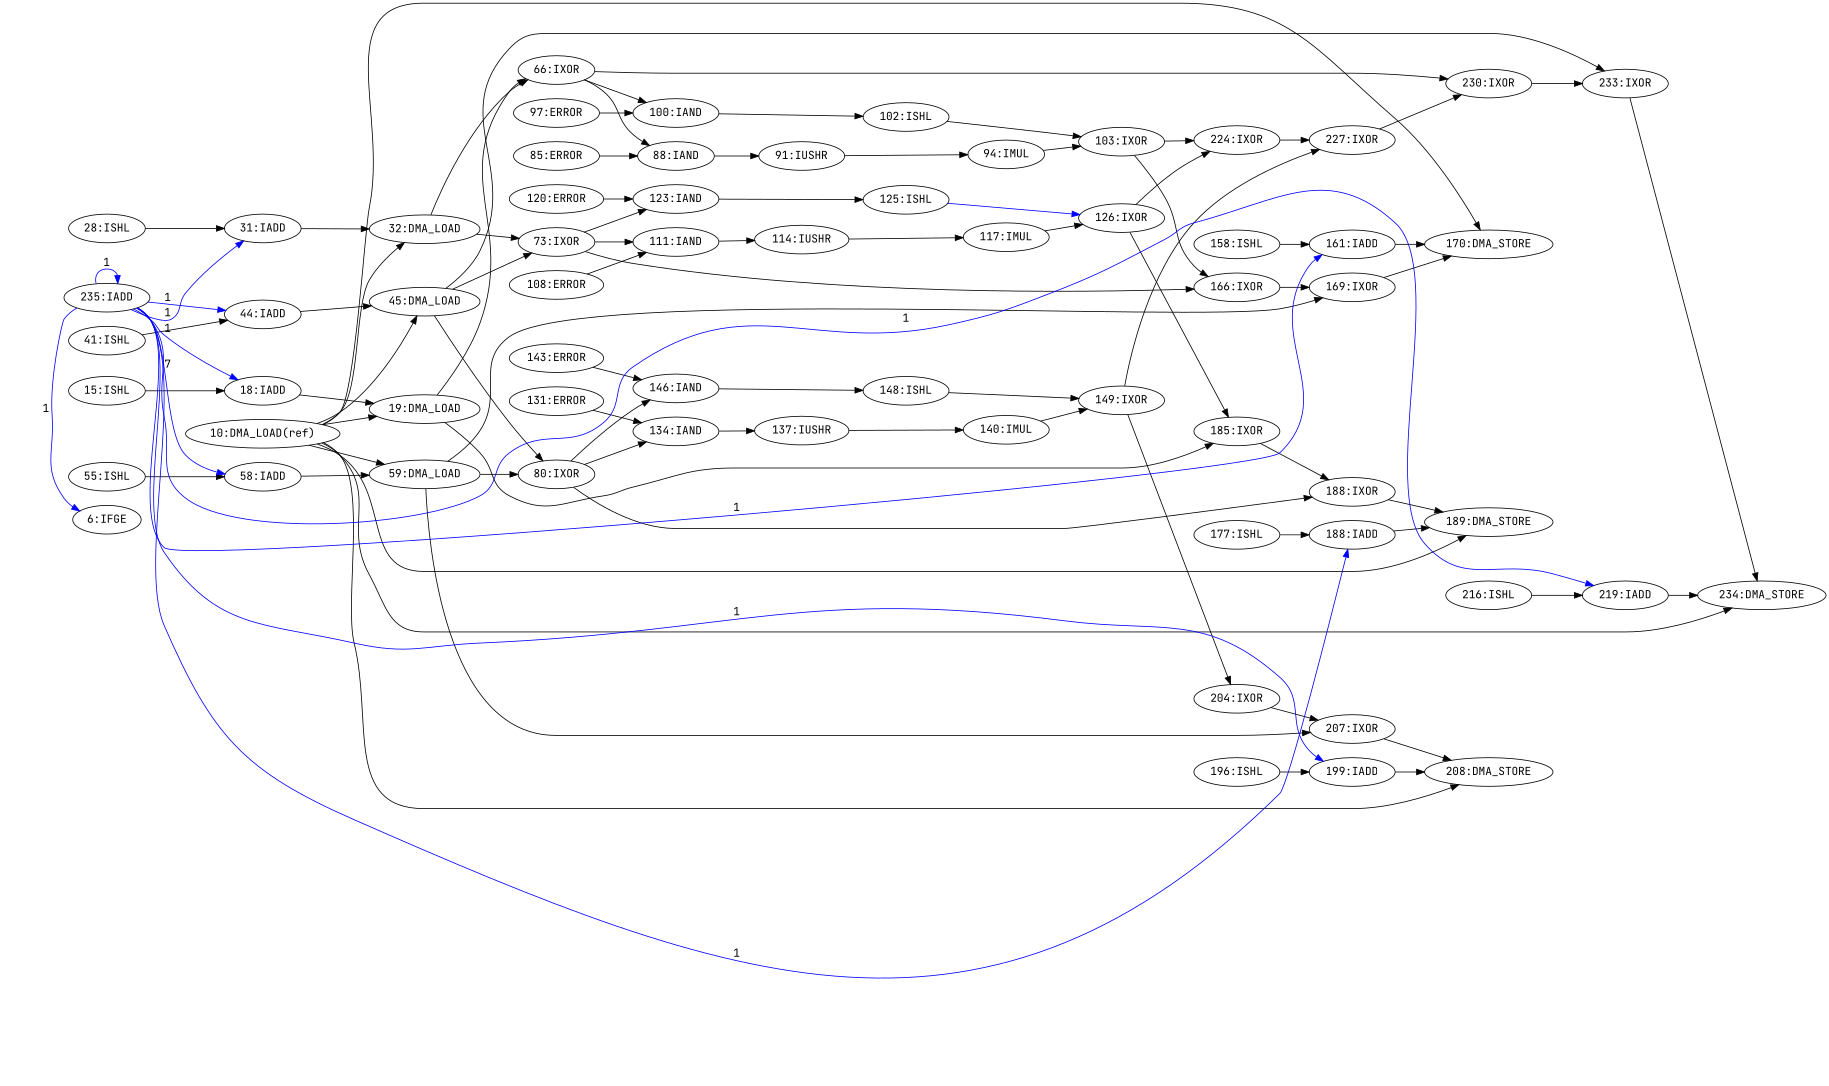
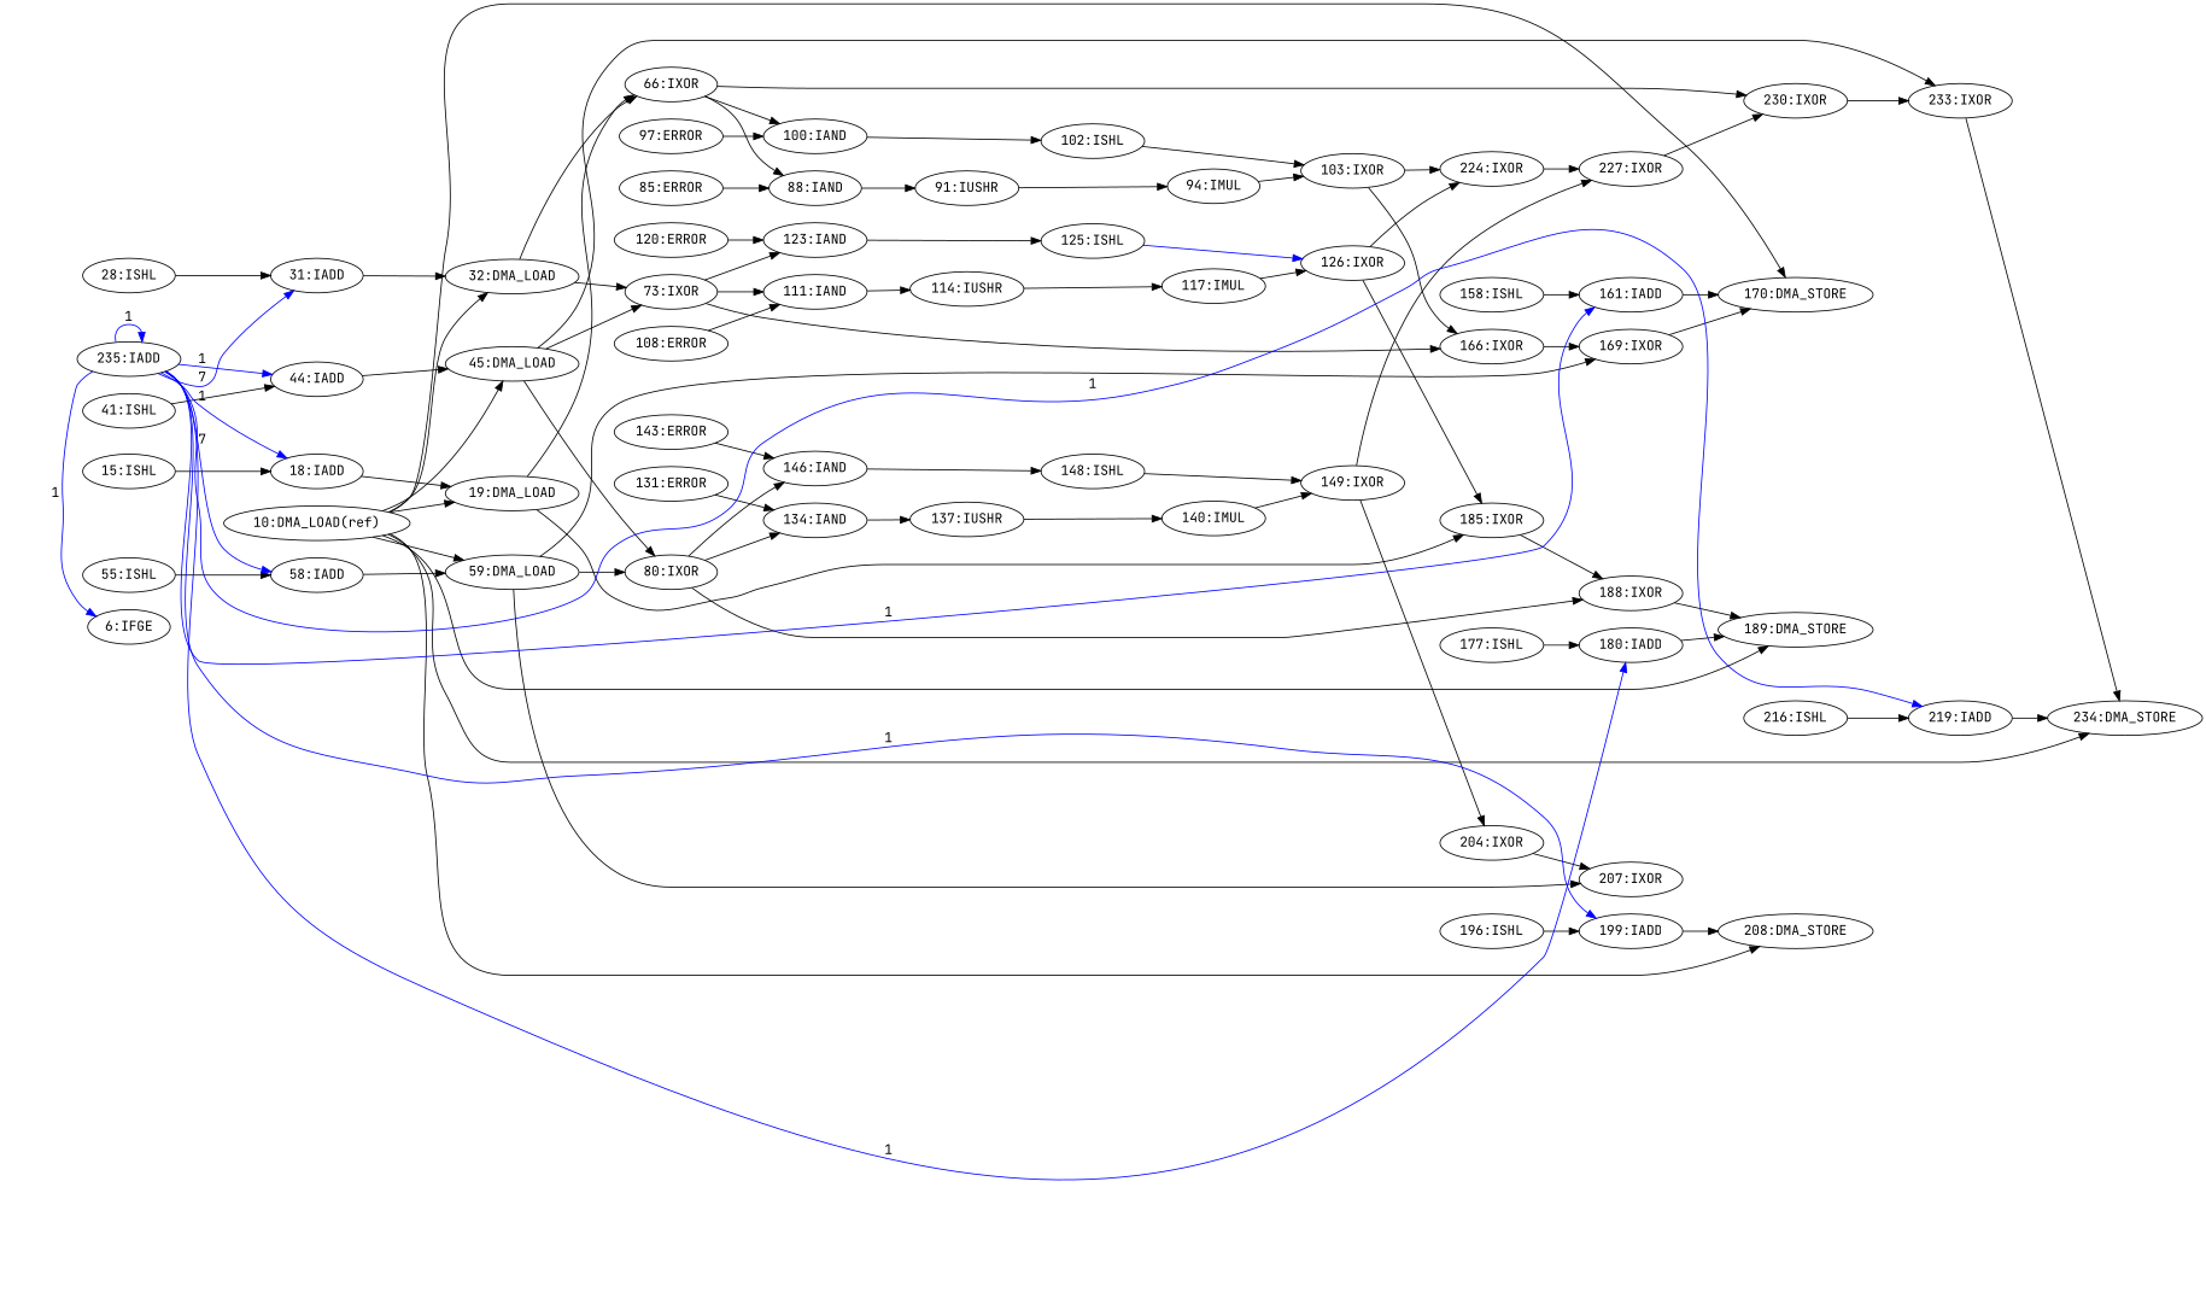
  digraph {
    fontname="JetBrains Mono"
    rankdir=LR
    node [fontname="JetBrains Mono"]
    edge [fontname="JetBrains Mono"]
    n1 [label="123:IAND"]
    n2 [label="125:ISHL"]
    n3 [label="126:IXOR"]
    n4 [label="73:IXOR"]
    n5 [label="166:IXOR"]
    n6 [label="111:IAND"]
    n7 [label="169:IXOR"]
    n8 [label="114:IUSHR"]
    n9 [label="120:ERROR"]
    n10 [label="170:DMA_STORE"]
    n11 [label="103:IXOR"]
    n12 [label="224:IXOR"]
    n13 [label="227:IXOR"]
    n14 [label="207:IXOR"]
    n15 [label="208:DMA_STORE"]
    n16 [label="204:IXOR"]
    n17 [label="59:DMA_LOAD"]
    n18 [label="80:IXOR"]
    n19 [label="134:IAND"]
    n20 [label="146:IAND"]
    n21 [label="188:IXOR"]
    n22 [label="234:DMA_STORE"]
    n23 [label="10:DMA_LOAD(ref)"]
    n24 [label="45:DMA_LOAD"]
    n25 [label="19:DMA_LOAD"]
    n26 [label="32:DMA_LOAD"]
    n27 [label="189:DMA_STORE"]
    n28 [label="233:IXOR"]
    n29 [label="66:IXOR"]
    n30 [label="185:IXOR"]
    n31 [label="219:IADD"]
    n32 [label="117:IMUL"]
    n33 [label="108:ERROR"]
    n34 [label="58:IADD"]
    n35 [label="137:IUSHR"]
    n36 [label="148:ISHL"]
    n37 [label="140:IMUL"]
    n38 [label="131:ERROR"]
    n39 [label="44:IADD"]
    n40 [label="41:ISHL"]
    n41 [label="230:IXOR"]
    n42 [label="100:IAND"]
    n43 [label="88:IAND"]
    n44 [label="102:ISHL"]
    n45 [label="91:IUSHR"]
    n46 [label="149:IXOR"]
    n47 [label="143:ERROR"]
    n48 [label="18:IADD"]
    n49 [label="15:ISHL"]
    n50 [label="161:IADD"]
    n51 [label="97:ERROR"]
    n52 [label="31:IADD"]
    n53 [label="28:ISHL"]
-   n54 [label="188:IADD"]
+   n54 [label="180:IADD"]
    n55 [label="199:IADD"]
    n56 [label="196:ISHL"]
    n57 [label="94:IMUL"]
    n58 [label="85:ERROR"]
    n59 [label="158:ISHL"]
    n60 [label="216:ISHL"]
    n61 [label="177:ISHL"]
    n62 [label="55:ISHL"]
    n63 [label="235:IADD"]
    n64 [label="6:IFGE"]
    n1 -> n2
    n2 -> n3 [color=blue]
    n3 -> n12
    n3 -> n30
    n4 -> n1
    n4 -> n5
    n4 -> n6
    n5 -> n7
    n6 -> n8
    n7 -> n10
    n8 -> n32
    n9 -> n1
    n11 -> n5
    n11 -> n12
    n12 -> n13
    n13 -> n41
-   n14 -> n15
    n16 -> n14
    n17 -> n7
    n17 -> n14
    n17 -> n18
    n18 -> n19
    n18 -> n20
    n18 -> n21
    n19 -> n35
    n20 -> n36
    n21 -> n27
    n23 -> n10
    n23 -> n15
    n23 -> n17
    n23 -> n22
    n23 -> n24
    n23 -> n25
    n23 -> n26
    n23 -> n27
    n24 -> n4
    n24 -> n18
    n24 -> n28
    n25 -> n29
    n25 -> n30
    n26 -> n4
    n26 -> n29
    n28 -> n22
    n29 -> n41
    n29 -> n42
    n29 -> n43
    n30 -> n21
    n31 -> n22
    n32 -> n3
    n33 -> n6
    n34 -> n17
    n35 -> n37
    n36 -> n46
    n37 -> n46
    n38 -> n19
    n39 -> n24
    n40 -> n39
    n41 -> n28
    n42 -> n44
    n43 -> n45
    n44 -> n11
    n45 -> n57
    n46 -> n13
    n46 -> n16
    n47 -> n20
    n48 -> n25
    n49 -> n48
    n50 -> n10
    n51 -> n42
    n52 -> n26
    n53 -> n52
    n54 -> n27
    n55 -> n15
    n56 -> n55
    n57 -> n11
    n58 -> n43
    n59 -> n50
    n60 -> n31
    n61 -> n54
    n62 -> n34
    n63 -> n31 [color=blue constraint=false label=1]
    n63 -> n34 [color=blue constraint=false label=7]
    n63 -> n39 [color=blue constraint=false label=1]
    n63 -> n48 [color=blue constraint=false label=1]
    n63 -> n50 [color=blue constraint=false label=1]
-   n63 -> n52 [color=blue constraint=false label=1]
+   n63 -> n52 [color=blue constraint=false label=7]
    n63 -> n54 [color=blue constraint=false label=1]
    n63 -> n55 [color=blue constraint=false label=1]
    n63 -> n63 [color=blue constraint=false label=1]
    n63 -> n64 [color=blue constraint=false label=1]
  }
